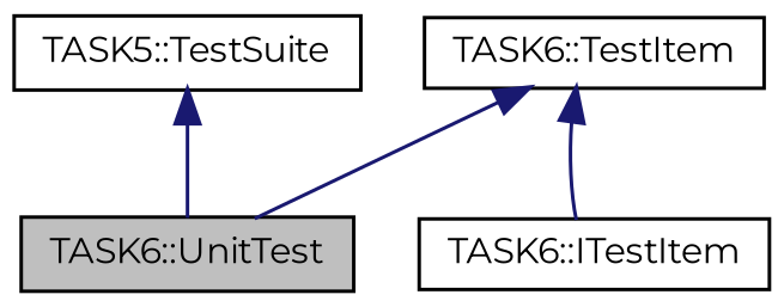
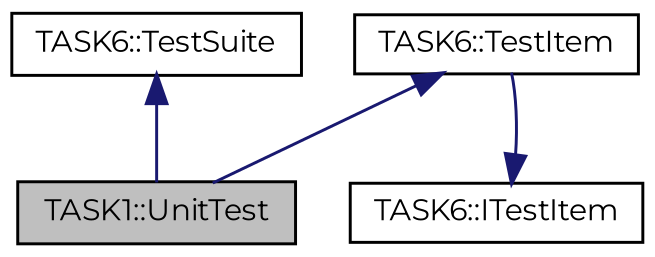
  digraph {
    fontname=Montserrat
    node [color=black fillcolor=white fontname=Montserrat fontsize=10 shape=record style=filled]
    edge [color=midnightblue dir=back fontname=Montserrat fontsize=10 labelfontname=Helvetica labelfontsize=10 style=solid]
-   n1 [fillcolor=grey75 fontcolor=black height=0.2 label="TASK6::UnitTest" width=0.4]
-   n2 [height=0.2 label="TASK5::TestSuite" width=0.4]
+   n1 [fillcolor=grey75 fontcolor=black height=0.2 label="TASK1::UnitTest" width=0.4]
+   n2 [height=0.2 label="TASK6::TestSuite" width=0.4]
    n3 [height=0.2 label="TASK6::TestItem" width=0.4]
    n4 [height=0.2 label="TASK6::ITestItem" width=0.4]
    n2 -> n1
    n3 -> n1
-   n3 -> n4
+   n4 -> n3
  }
